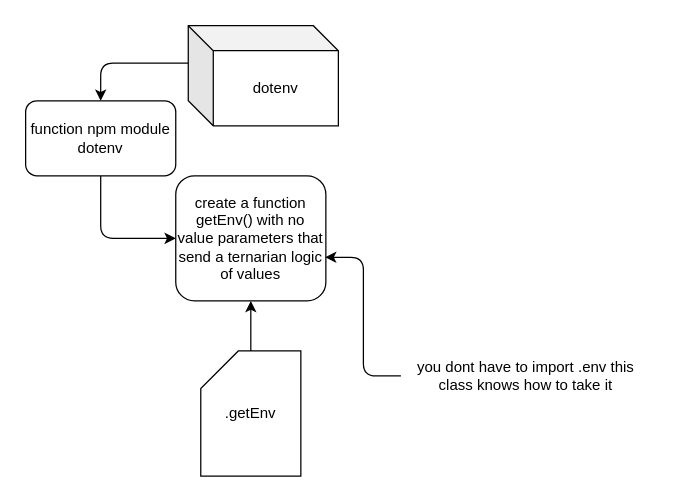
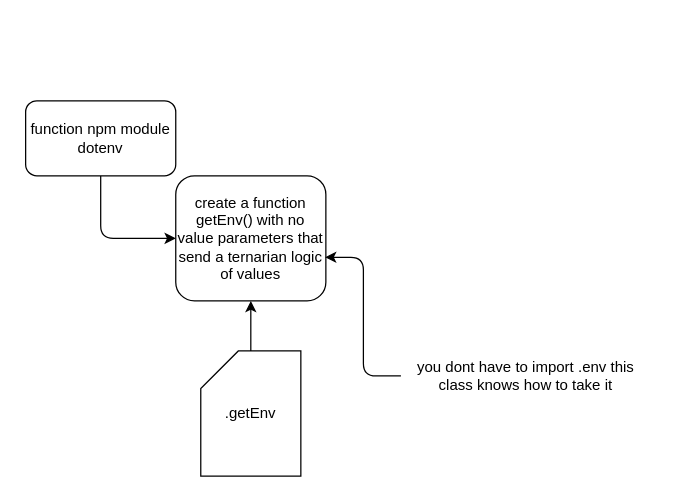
  <mxCell id="0" />
  <mxCell id="1" parent="0" />
  <mxCell id="2" style="edgeStyle=orthogonalEdgeStyle;html=1;exitX=0.5;exitY=1;exitDx=0;exitDy=0;entryX=0;entryY=0.5;entryDx=0;entryDy=0;" parent="1" source="3" target="4" edge="1"><mxGeometry relative="1" as="geometry" /></mxCell>
  <mxCell id="3" value="function npm module dotenv" style="rounded=1;whiteSpace=wrap;html=1;" parent="1" vertex="1"><mxGeometry x="20" y="80" width="120" height="60" as="geometry" /></mxCell>
  <mxCell id="4" value="create a function getEnv() with no value parameters that send a ternarian logic of values" style="rounded=1;whiteSpace=wrap;html=1;" parent="1" vertex="1"><mxGeometry x="140" y="140" width="120" height="100" as="geometry" /></mxCell>
  <mxCell id="5" style="edgeStyle=none;html=1;exitX=0.5;exitY=0;exitDx=0;exitDy=0;exitPerimeter=0;entryX=0.5;entryY=1;entryDx=0;entryDy=0;" parent="1" source="6" target="4" edge="1"><mxGeometry relative="1" as="geometry" /></mxCell>
  <mxCell id="6" value=".getEnv" style="shape=card;whiteSpace=wrap;html=1;" parent="1" vertex="1"><mxGeometry x="160" y="280" width="80" height="100" as="geometry" /></mxCell>
  <mxCell id="7" style="edgeStyle=orthogonalEdgeStyle;html=1;entryX=0.995;entryY=0.651;entryDx=0;entryDy=0;entryPerimeter=0;exitX=0;exitY=0.5;exitDx=0;exitDy=0;" parent="1" source="8" target="4" edge="1"><mxGeometry relative="1" as="geometry"><mxPoint x="340" y="220" as="sourcePoint" /></mxGeometry></mxCell>
  <mxCell id="8" value="you dont have to import .env this class knows how to take it" style="text;html=1;strokeColor=none;fillColor=none;align=center;verticalAlign=middle;whiteSpace=wrap;rounded=0;" parent="1" vertex="1"><mxGeometry x="320" y="290" width="200" height="20" as="geometry" /></mxCell>
- <mxCell id="9" style="edgeStyle=orthogonalEdgeStyle;html=1;exitX=0;exitY=0;exitDx=0;exitDy=30;exitPerimeter=0;entryX=0.5;entryY=0;entryDx=0;entryDy=0;" edge="1" parent="1" source="10" target="3"><mxGeometry relative="1" as="geometry" /></mxCell>
- <mxCell id="10" value="dotenv" style="shape=cube;whiteSpace=wrap;html=1;boundedLbl=1;backgroundOutline=1;darkOpacity=0.05;darkOpacity2=0.1;" vertex="1" parent="1"><mxGeometry x="150" y="20" width="120" height="80" as="geometry" /></mxCell>
